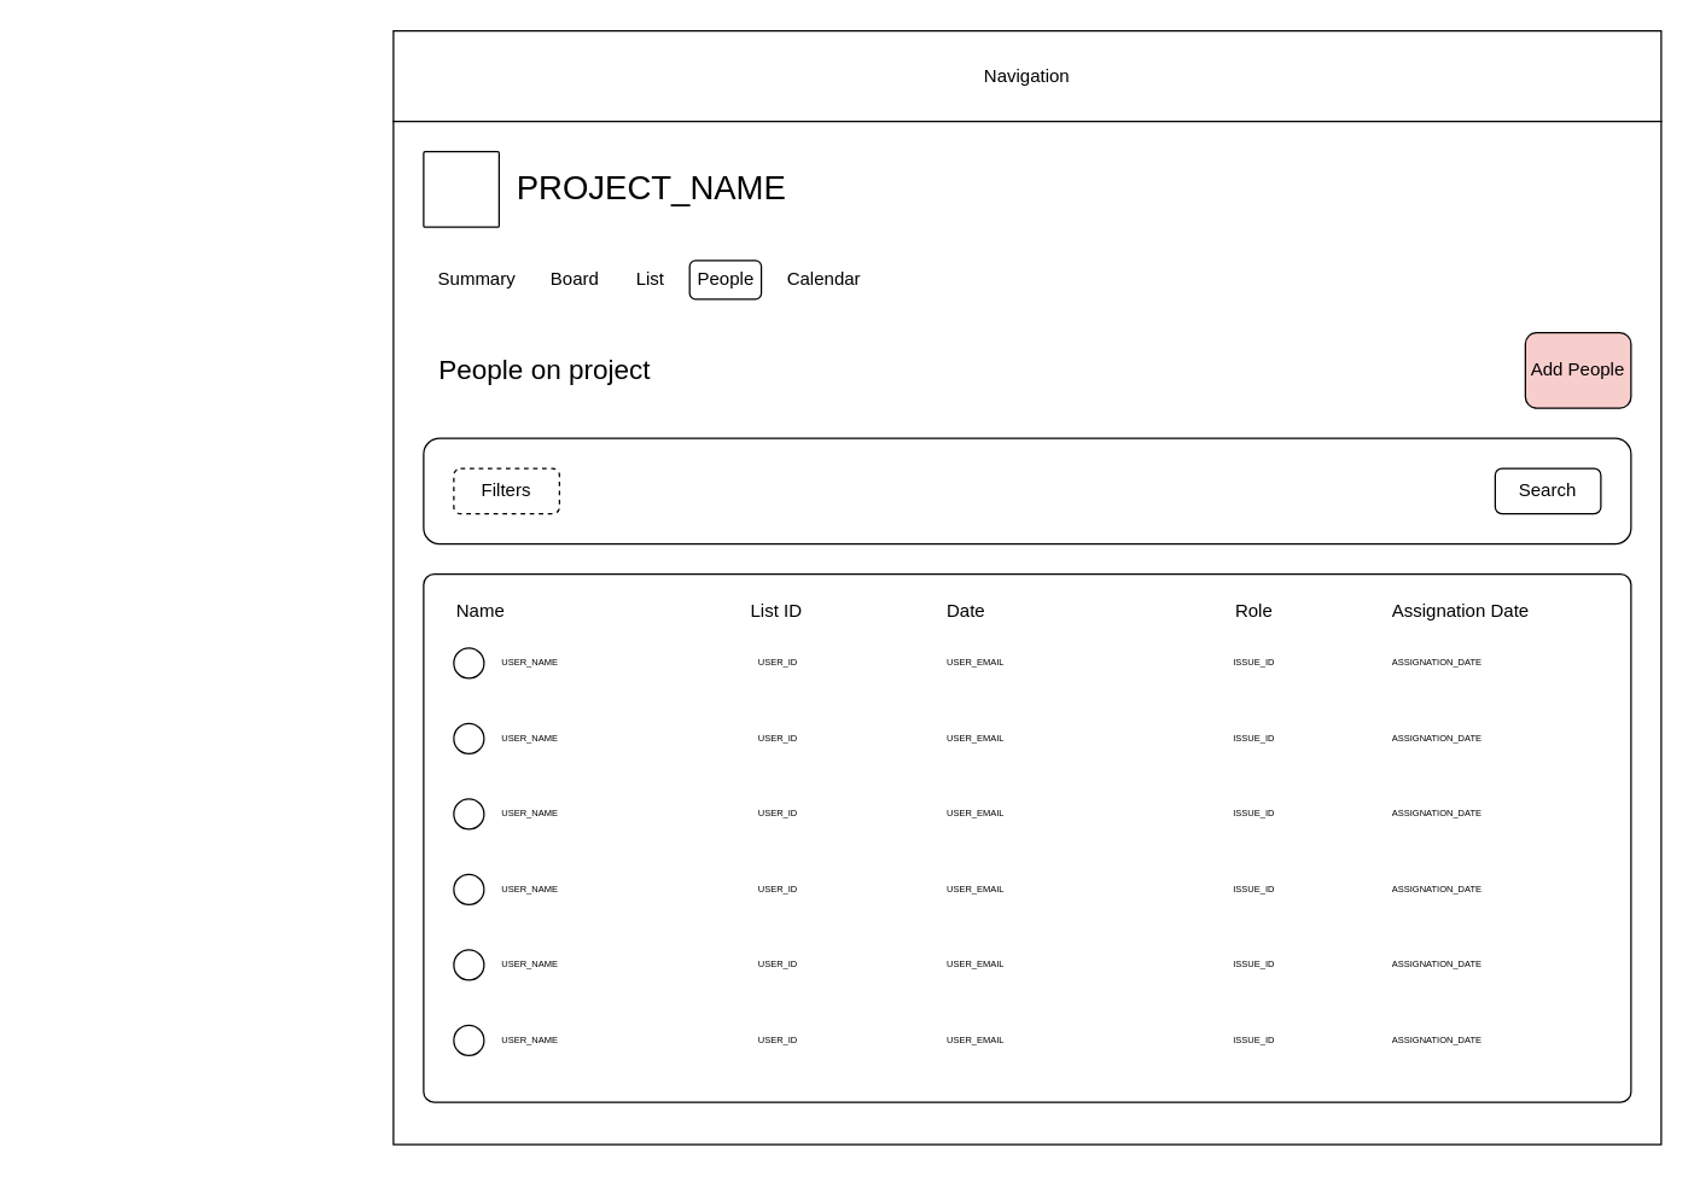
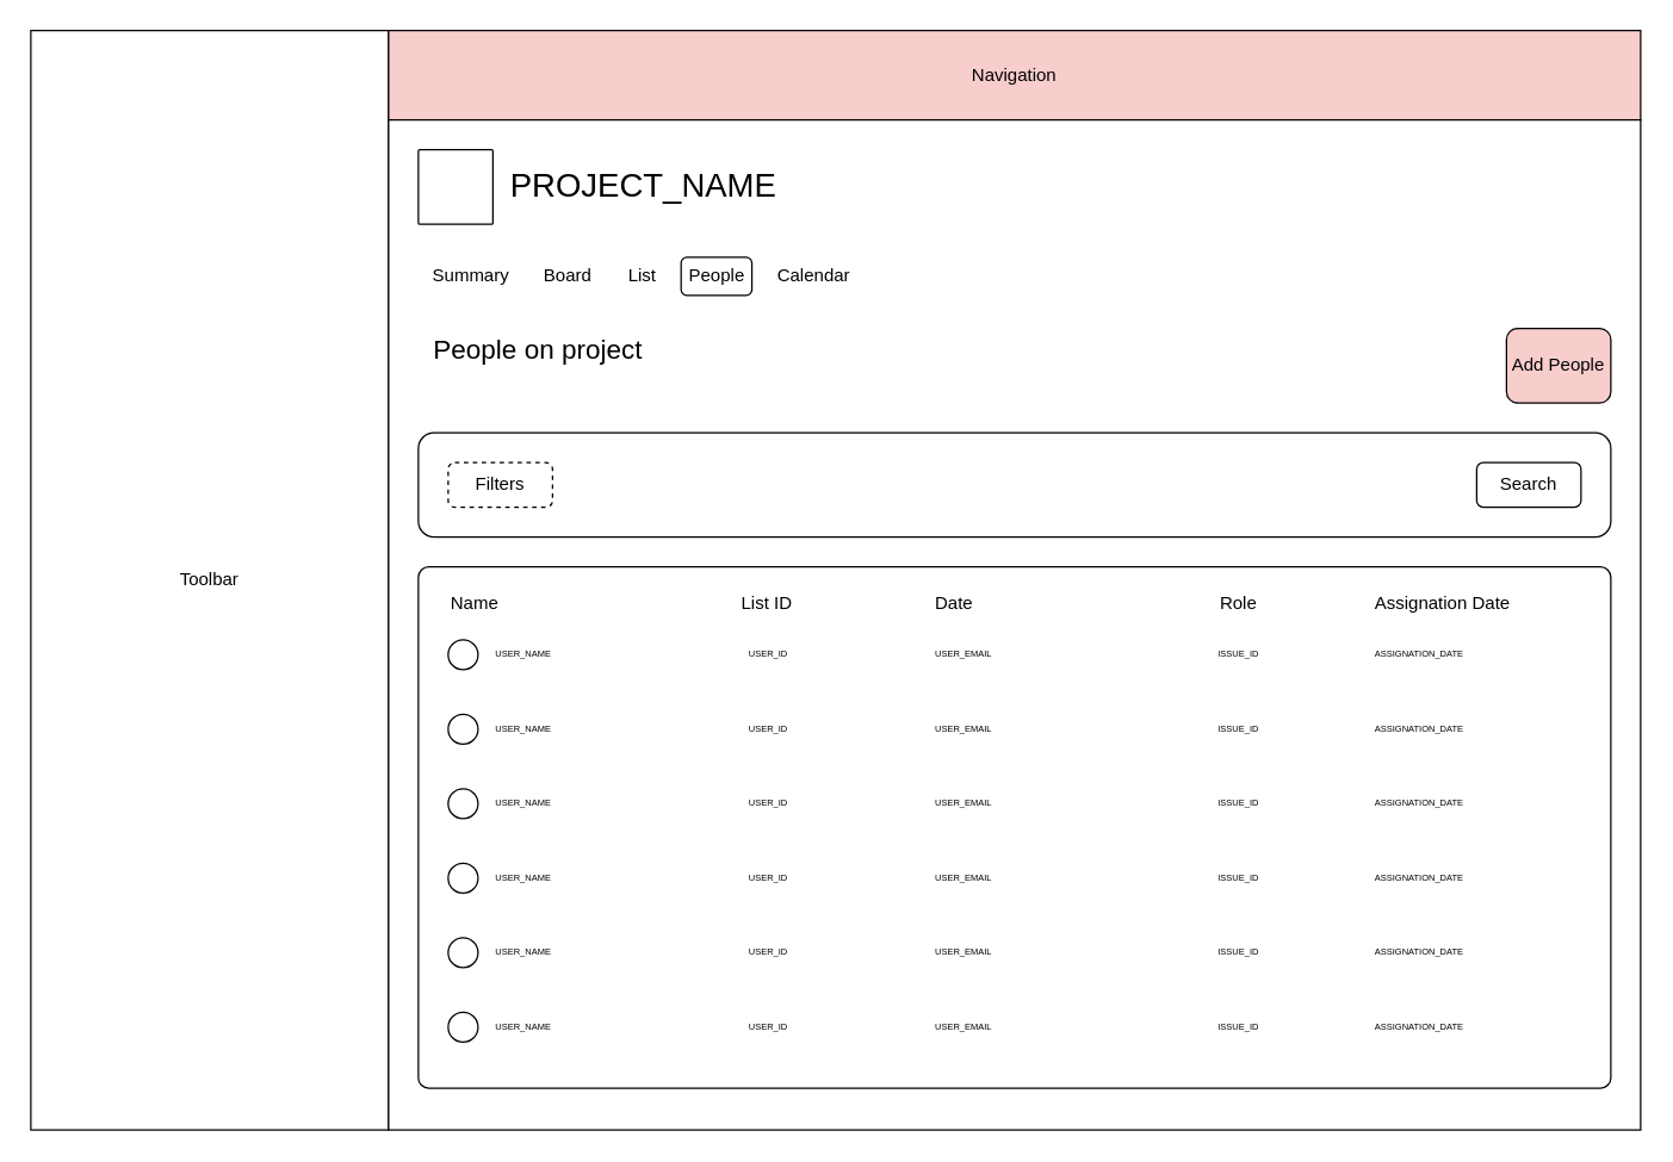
  <mxCell id="0" />
  <mxCell id="1" parent="0" />
- <mxCell id="3" value="Navigation" style="rounded=0;whiteSpace=wrap;html=1;" vertex="1" parent="1"><mxGeometry x="260" y="20" width="840" height="60" as="geometry" /></mxCell>
+ <mxCell id="2" value="Toolbar" style="rounded=0;whiteSpace=wrap;html=1;" vertex="1" parent="1"><mxGeometry x="20" y="20" width="240" height="738" as="geometry" /></mxCell>
+ <mxCell id="3" value="Navigation" style="rounded=0;whiteSpace=wrap;html=1;fillColor=#f8cecc;" vertex="1" parent="1"><mxGeometry x="260" y="20" width="840" height="60" as="geometry" /></mxCell>
  <mxCell id="4" value="" style="rounded=0;whiteSpace=wrap;html=1;" vertex="1" parent="1"><mxGeometry x="260" y="80" width="840" height="678" as="geometry" /></mxCell>
  <mxCell id="5" value="" style="rounded=1;whiteSpace=wrap;html=1;arcSize=2;fillStyle=hatch;gradientColor=none;fillColor=#FFFFFF;" vertex="1" parent="1"><mxGeometry x="280" y="100" width="50" height="50" as="geometry" /></mxCell>
  <mxCell id="6" value="&lt;font style=&quot;font-size: 22px;&quot;&gt;PROJECT_NAME&lt;/font&gt;" style="rounded=0;whiteSpace=wrap;html=1;fillStyle=auto;fillColor=none;gradientColor=none;align=left;strokeColor=none;fontSize=22;verticalAlign=middle;" vertex="1" parent="1"><mxGeometry x="340" y="100" width="170" height="50" as="geometry" /></mxCell>
  <mxCell id="7" value="Summary" style="text;html=1;align=center;verticalAlign=middle;resizable=0;points=[];autosize=1;strokeColor=none;fillColor=none;" vertex="1" parent="1"><mxGeometry x="280" y="170" width="70" height="30" as="geometry" /></mxCell>
  <mxCell id="8" value="Board" style="text;html=1;align=center;verticalAlign=middle;resizable=0;points=[];autosize=1;strokeColor=none;fillColor=none;" vertex="1" parent="1"><mxGeometry x="350" y="170" width="60" height="30" as="geometry" /></mxCell>
  <mxCell id="9" value="List" style="text;html=1;align=center;verticalAlign=middle;resizable=0;points=[];autosize=1;strokeColor=none;fillColor=none;" vertex="1" parent="1"><mxGeometry x="410" y="170" width="40" height="30" as="geometry" /></mxCell>
  <mxCell id="10" value="People" style="text;html=1;align=center;verticalAlign=middle;resizable=0;points=[];autosize=1;strokeColor=none;fillColor=none;" vertex="1" parent="1"><mxGeometry x="450" y="170" width="60" height="30" as="geometry" /></mxCell>
  <mxCell id="11" value="Calendar" style="text;html=1;align=center;verticalAlign=middle;resizable=0;points=[];autosize=1;strokeColor=none;fillColor=none;" vertex="1" parent="1"><mxGeometry x="510" y="170" width="70" height="30" as="geometry" /></mxCell>
  <mxCell id="12" value="" style="rounded=1;whiteSpace=wrap;html=1;fillStyle=auto;fillColor=none;" vertex="1" parent="1"><mxGeometry x="456.25" y="172.25" width="47.5" height="25.5" as="geometry" /></mxCell>
- <mxCell id="13" value="People on project" style="text;html=1;align=center;verticalAlign=middle;resizable=0;points=[];autosize=1;strokeColor=none;fillColor=none;fontSize=18;" vertex="1" parent="1"><mxGeometry x="280" y="225" width="160" height="40" as="geometry" /></mxCell>
+ <mxCell id="13" value="People on project" style="text;html=1;align=center;verticalAlign=middle;resizable=0;points=[];autosize=1;strokeColor=none;fillColor=none;fontSize=18;" vertex="1" parent="1"><mxGeometry x="280" y="215" width="160" height="40" as="geometry" /></mxCell>
  <mxCell id="14" value="Add People" style="rounded=1;whiteSpace=wrap;html=1;fontSize=12;fillColor=#f8cecc;" vertex="1" parent="1"><mxGeometry x="1010" y="220" width="70" height="50" as="geometry" /></mxCell>
  <mxCell id="15" value="" style="rounded=1;whiteSpace=wrap;html=1;fontSize=12;" vertex="1" parent="1"><mxGeometry x="280" y="290" width="800" height="70" as="geometry" /></mxCell>
  <mxCell id="16" value="Filters" style="rounded=1;whiteSpace=wrap;html=1;fontSize=12;dashed=1;" vertex="1" parent="1"><mxGeometry x="300" y="310" width="70" height="30" as="geometry" /></mxCell>
  <mxCell id="17" value="Search" style="rounded=1;whiteSpace=wrap;html=1;fontSize=12;" vertex="1" parent="1"><mxGeometry x="990" y="310" width="70" height="30" as="geometry" /></mxCell>
  <mxCell id="18" value="" style="rounded=1;whiteSpace=wrap;html=1;fontSize=12;arcSize=2;" vertex="1" parent="1"><mxGeometry x="280" y="380" width="800" height="350" as="geometry" /></mxCell>
  <mxCell id="19" value="" style="ellipse;whiteSpace=wrap;html=1;fontSize=12;fillColor=#FFFFFF;fillStyle=hatch;" vertex="1" parent="1"><mxGeometry x="300" y="429" width="20" height="20" as="geometry" /></mxCell>
  <mxCell id="20" value="Name" style="text;html=1;align=left;verticalAlign=middle;resizable=0;points=[];autosize=1;strokeColor=none;fillColor=none;fontSize=12;" vertex="1" parent="1"><mxGeometry x="300" y="390" width="60" height="30" as="geometry" /></mxCell>
  <mxCell id="21" value="List ID" style="text;html=1;align=left;verticalAlign=middle;resizable=0;points=[];autosize=1;strokeColor=none;fillColor=none;fontSize=12;" vertex="1" parent="1"><mxGeometry x="495" y="390" width="60" height="30" as="geometry" /></mxCell>
  <mxCell id="22" value="USER_NAME" style="text;html=1;align=left;verticalAlign=middle;resizable=0;points=[];autosize=1;strokeColor=none;fillColor=none;fontSize=6;" vertex="1" parent="1"><mxGeometry x="330" y="429" width="60" height="20" as="geometry" /></mxCell>
  <mxCell id="23" value="USER_ID" style="text;html=1;align=left;verticalAlign=middle;resizable=0;points=[];autosize=1;strokeColor=none;fillColor=none;fontSize=6;" vertex="1" parent="1"><mxGeometry x="500" y="429" width="50" height="20" as="geometry" /></mxCell>
  <mxCell id="24" value="Date" style="text;html=1;align=left;verticalAlign=middle;resizable=0;points=[];autosize=1;strokeColor=none;fillColor=none;fontSize=12;" vertex="1" parent="1"><mxGeometry x="625" y="390" width="50" height="30" as="geometry" /></mxCell>
  <mxCell id="25" value="Role" style="text;html=1;align=center;verticalAlign=middle;resizable=0;points=[];autosize=1;strokeColor=none;fillColor=none;fontSize=12;" vertex="1" parent="1"><mxGeometry x="805" y="390" width="50" height="30" as="geometry" /></mxCell>
  <mxCell id="26" value="ISSUE_ID" style="text;html=1;align=center;verticalAlign=middle;resizable=0;points=[];autosize=1;strokeColor=none;fillColor=none;fontSize=6;" vertex="1" parent="1"><mxGeometry x="805" y="429" width="50" height="20" as="geometry" /></mxCell>
  <mxCell id="27" value="Assignation Date" style="text;html=1;align=left;verticalAlign=middle;resizable=0;points=[];autosize=1;strokeColor=none;fillColor=none;fontSize=12;" vertex="1" parent="1"><mxGeometry x="920" y="390" width="110" height="30" as="geometry" /></mxCell>
  <mxCell id="28" value="ASSIGNATION_DATE" style="text;html=1;align=left;verticalAlign=middle;resizable=0;points=[];autosize=1;strokeColor=none;fillColor=none;fontSize=6;" vertex="1" parent="1"><mxGeometry x="920" y="429" width="80" height="20" as="geometry" /></mxCell>
  <mxCell id="29" value="" style="ellipse;whiteSpace=wrap;html=1;fontSize=12;fillColor=#FFFFFF;fillStyle=hatch;" vertex="1" parent="1"><mxGeometry x="300" y="479" width="20" height="20" as="geometry" /></mxCell>
  <mxCell id="30" value="USER_NAME" style="text;html=1;align=left;verticalAlign=middle;resizable=0;points=[];autosize=1;strokeColor=none;fillColor=none;fontSize=6;" vertex="1" parent="1"><mxGeometry x="330" y="479" width="60" height="20" as="geometry" /></mxCell>
  <mxCell id="31" value="USER_ID" style="text;html=1;align=left;verticalAlign=middle;resizable=0;points=[];autosize=1;strokeColor=none;fillColor=none;fontSize=6;" vertex="1" parent="1"><mxGeometry x="500" y="479" width="50" height="20" as="geometry" /></mxCell>
  <mxCell id="32" value="ISSUE_ID" style="text;html=1;align=center;verticalAlign=middle;resizable=0;points=[];autosize=1;strokeColor=none;fillColor=none;fontSize=6;" vertex="1" parent="1"><mxGeometry x="805" y="479" width="50" height="20" as="geometry" /></mxCell>
  <mxCell id="33" value="ASSIGNATION_DATE" style="text;html=1;align=left;verticalAlign=middle;resizable=0;points=[];autosize=1;strokeColor=none;fillColor=none;fontSize=6;" vertex="1" parent="1"><mxGeometry x="920" y="479" width="80" height="20" as="geometry" /></mxCell>
  <mxCell id="34" value="" style="ellipse;whiteSpace=wrap;html=1;fontSize=12;fillColor=#FFFFFF;fillStyle=hatch;" vertex="1" parent="1"><mxGeometry x="300" y="529" width="20" height="20" as="geometry" /></mxCell>
  <mxCell id="35" value="USER_NAME" style="text;html=1;align=left;verticalAlign=middle;resizable=0;points=[];autosize=1;strokeColor=none;fillColor=none;fontSize=6;" vertex="1" parent="1"><mxGeometry x="330" y="529" width="60" height="20" as="geometry" /></mxCell>
  <mxCell id="36" value="USER_ID" style="text;html=1;align=left;verticalAlign=middle;resizable=0;points=[];autosize=1;strokeColor=none;fillColor=none;fontSize=6;" vertex="1" parent="1"><mxGeometry x="500" y="529" width="50" height="20" as="geometry" /></mxCell>
  <mxCell id="37" value="ISSUE_ID" style="text;html=1;align=center;verticalAlign=middle;resizable=0;points=[];autosize=1;strokeColor=none;fillColor=none;fontSize=6;" vertex="1" parent="1"><mxGeometry x="805" y="529" width="50" height="20" as="geometry" /></mxCell>
  <mxCell id="38" value="ASSIGNATION_DATE" style="text;html=1;align=left;verticalAlign=middle;resizable=0;points=[];autosize=1;strokeColor=none;fillColor=none;fontSize=6;" vertex="1" parent="1"><mxGeometry x="920" y="529" width="80" height="20" as="geometry" /></mxCell>
  <mxCell id="39" value="" style="ellipse;whiteSpace=wrap;html=1;fontSize=12;fillColor=#FFFFFF;fillStyle=hatch;" vertex="1" parent="1"><mxGeometry x="300" y="579" width="20" height="20" as="geometry" /></mxCell>
  <mxCell id="40" value="USER_NAME" style="text;html=1;align=left;verticalAlign=middle;resizable=0;points=[];autosize=1;strokeColor=none;fillColor=none;fontSize=6;" vertex="1" parent="1"><mxGeometry x="330" y="579" width="60" height="20" as="geometry" /></mxCell>
  <mxCell id="41" value="USER_ID" style="text;html=1;align=left;verticalAlign=middle;resizable=0;points=[];autosize=1;strokeColor=none;fillColor=none;fontSize=6;" vertex="1" parent="1"><mxGeometry x="500" y="579" width="50" height="20" as="geometry" /></mxCell>
  <mxCell id="42" value="ISSUE_ID" style="text;html=1;align=center;verticalAlign=middle;resizable=0;points=[];autosize=1;strokeColor=none;fillColor=none;fontSize=6;" vertex="1" parent="1"><mxGeometry x="805" y="579" width="50" height="20" as="geometry" /></mxCell>
  <mxCell id="43" value="ASSIGNATION_DATE" style="text;html=1;align=left;verticalAlign=middle;resizable=0;points=[];autosize=1;strokeColor=none;fillColor=none;fontSize=6;" vertex="1" parent="1"><mxGeometry x="920" y="579" width="80" height="20" as="geometry" /></mxCell>
  <mxCell id="44" value="" style="ellipse;whiteSpace=wrap;html=1;fontSize=12;fillColor=#FFFFFF;fillStyle=hatch;" vertex="1" parent="1"><mxGeometry x="300" y="629" width="20" height="20" as="geometry" /></mxCell>
  <mxCell id="45" value="USER_NAME" style="text;html=1;align=left;verticalAlign=middle;resizable=0;points=[];autosize=1;strokeColor=none;fillColor=none;fontSize=6;" vertex="1" parent="1"><mxGeometry x="330" y="629" width="60" height="20" as="geometry" /></mxCell>
  <mxCell id="46" value="USER_ID" style="text;html=1;align=left;verticalAlign=middle;resizable=0;points=[];autosize=1;strokeColor=none;fillColor=none;fontSize=6;" vertex="1" parent="1"><mxGeometry x="500" y="629" width="50" height="20" as="geometry" /></mxCell>
  <mxCell id="47" value="ISSUE_ID" style="text;html=1;align=center;verticalAlign=middle;resizable=0;points=[];autosize=1;strokeColor=none;fillColor=none;fontSize=6;" vertex="1" parent="1"><mxGeometry x="805" y="629" width="50" height="20" as="geometry" /></mxCell>
  <mxCell id="48" value="ASSIGNATION_DATE" style="text;html=1;align=left;verticalAlign=middle;resizable=0;points=[];autosize=1;strokeColor=none;fillColor=none;fontSize=6;" vertex="1" parent="1"><mxGeometry x="920" y="629" width="80" height="20" as="geometry" /></mxCell>
  <mxCell id="49" value="" style="ellipse;whiteSpace=wrap;html=1;fontSize=12;fillColor=#FFFFFF;fillStyle=hatch;" vertex="1" parent="1"><mxGeometry x="300" y="679" width="20" height="20" as="geometry" /></mxCell>
  <mxCell id="50" value="USER_NAME" style="text;html=1;align=left;verticalAlign=middle;resizable=0;points=[];autosize=1;strokeColor=none;fillColor=none;fontSize=6;" vertex="1" parent="1"><mxGeometry x="330" y="679" width="60" height="20" as="geometry" /></mxCell>
  <mxCell id="51" value="USER_ID" style="text;html=1;align=left;verticalAlign=middle;resizable=0;points=[];autosize=1;strokeColor=none;fillColor=none;fontSize=6;" vertex="1" parent="1"><mxGeometry x="500" y="679" width="50" height="20" as="geometry" /></mxCell>
  <mxCell id="52" value="ISSUE_ID" style="text;html=1;align=center;verticalAlign=middle;resizable=0;points=[];autosize=1;strokeColor=none;fillColor=none;fontSize=6;" vertex="1" parent="1"><mxGeometry x="805" y="679" width="50" height="20" as="geometry" /></mxCell>
  <mxCell id="53" value="ASSIGNATION_DATE" style="text;html=1;align=left;verticalAlign=middle;resizable=0;points=[];autosize=1;strokeColor=none;fillColor=none;fontSize=6;" vertex="1" parent="1"><mxGeometry x="920" y="679" width="80" height="20" as="geometry" /></mxCell>
  <mxCell id="54" value="USER_EMAIL" style="text;html=1;align=left;verticalAlign=middle;resizable=0;points=[];autosize=1;strokeColor=none;fillColor=none;fontSize=6;" vertex="1" parent="1"><mxGeometry x="625" y="429" width="60" height="20" as="geometry" /></mxCell>
  <mxCell id="55" value="USER_EMAIL" style="text;html=1;align=left;verticalAlign=middle;resizable=0;points=[];autosize=1;strokeColor=none;fillColor=none;fontSize=6;" vertex="1" parent="1"><mxGeometry x="625" y="479" width="60" height="20" as="geometry" /></mxCell>
  <mxCell id="56" value="USER_EMAIL" style="text;html=1;align=left;verticalAlign=middle;resizable=0;points=[];autosize=1;strokeColor=none;fillColor=none;fontSize=6;" vertex="1" parent="1"><mxGeometry x="625" y="529" width="60" height="20" as="geometry" /></mxCell>
  <mxCell id="57" value="USER_EMAIL" style="text;html=1;align=left;verticalAlign=middle;resizable=0;points=[];autosize=1;strokeColor=none;fillColor=none;fontSize=6;" vertex="1" parent="1"><mxGeometry x="625" y="579" width="60" height="20" as="geometry" /></mxCell>
  <mxCell id="58" value="USER_EMAIL" style="text;html=1;align=left;verticalAlign=middle;resizable=0;points=[];autosize=1;strokeColor=none;fillColor=none;fontSize=6;" vertex="1" parent="1"><mxGeometry x="625" y="629" width="60" height="20" as="geometry" /></mxCell>
  <mxCell id="59" value="USER_EMAIL" style="text;html=1;align=left;verticalAlign=middle;resizable=0;points=[];autosize=1;strokeColor=none;fillColor=none;fontSize=6;" vertex="1" parent="1"><mxGeometry x="625" y="679" width="60" height="20" as="geometry" /></mxCell>
